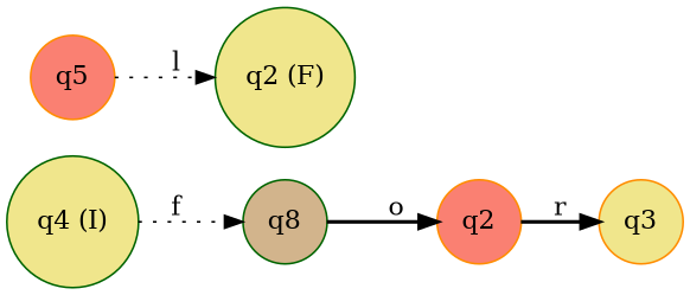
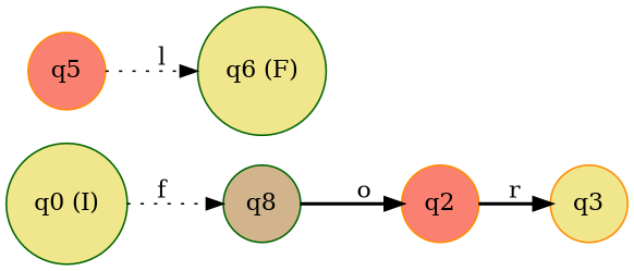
  digraph {
    rankdir=LR
    node [color=darkgreen fillcolor=khaki shape=circle style=filled]
    edge [style=dotted]
-   n1 [label="q4 (I)"]
+   n1 [label="q0 (I)"]
    n2 [fillcolor=tan label=q8]
    n3 [color=darkorange fillcolor=salmon label=q2]
    n4 [color=darkorange label=q3]
    n5 [color=darkorange fillcolor=salmon label=q5]
-   n6 [label="q2 (F)"]
+   n6 [label="q6 (F)"]
    n1 -> n2 [label=f]
    n2 -> n3 [label=o style=bold]
    n3 -> n4 [label=r style=bold]
    n5 -> n6 [label=l]
  }
